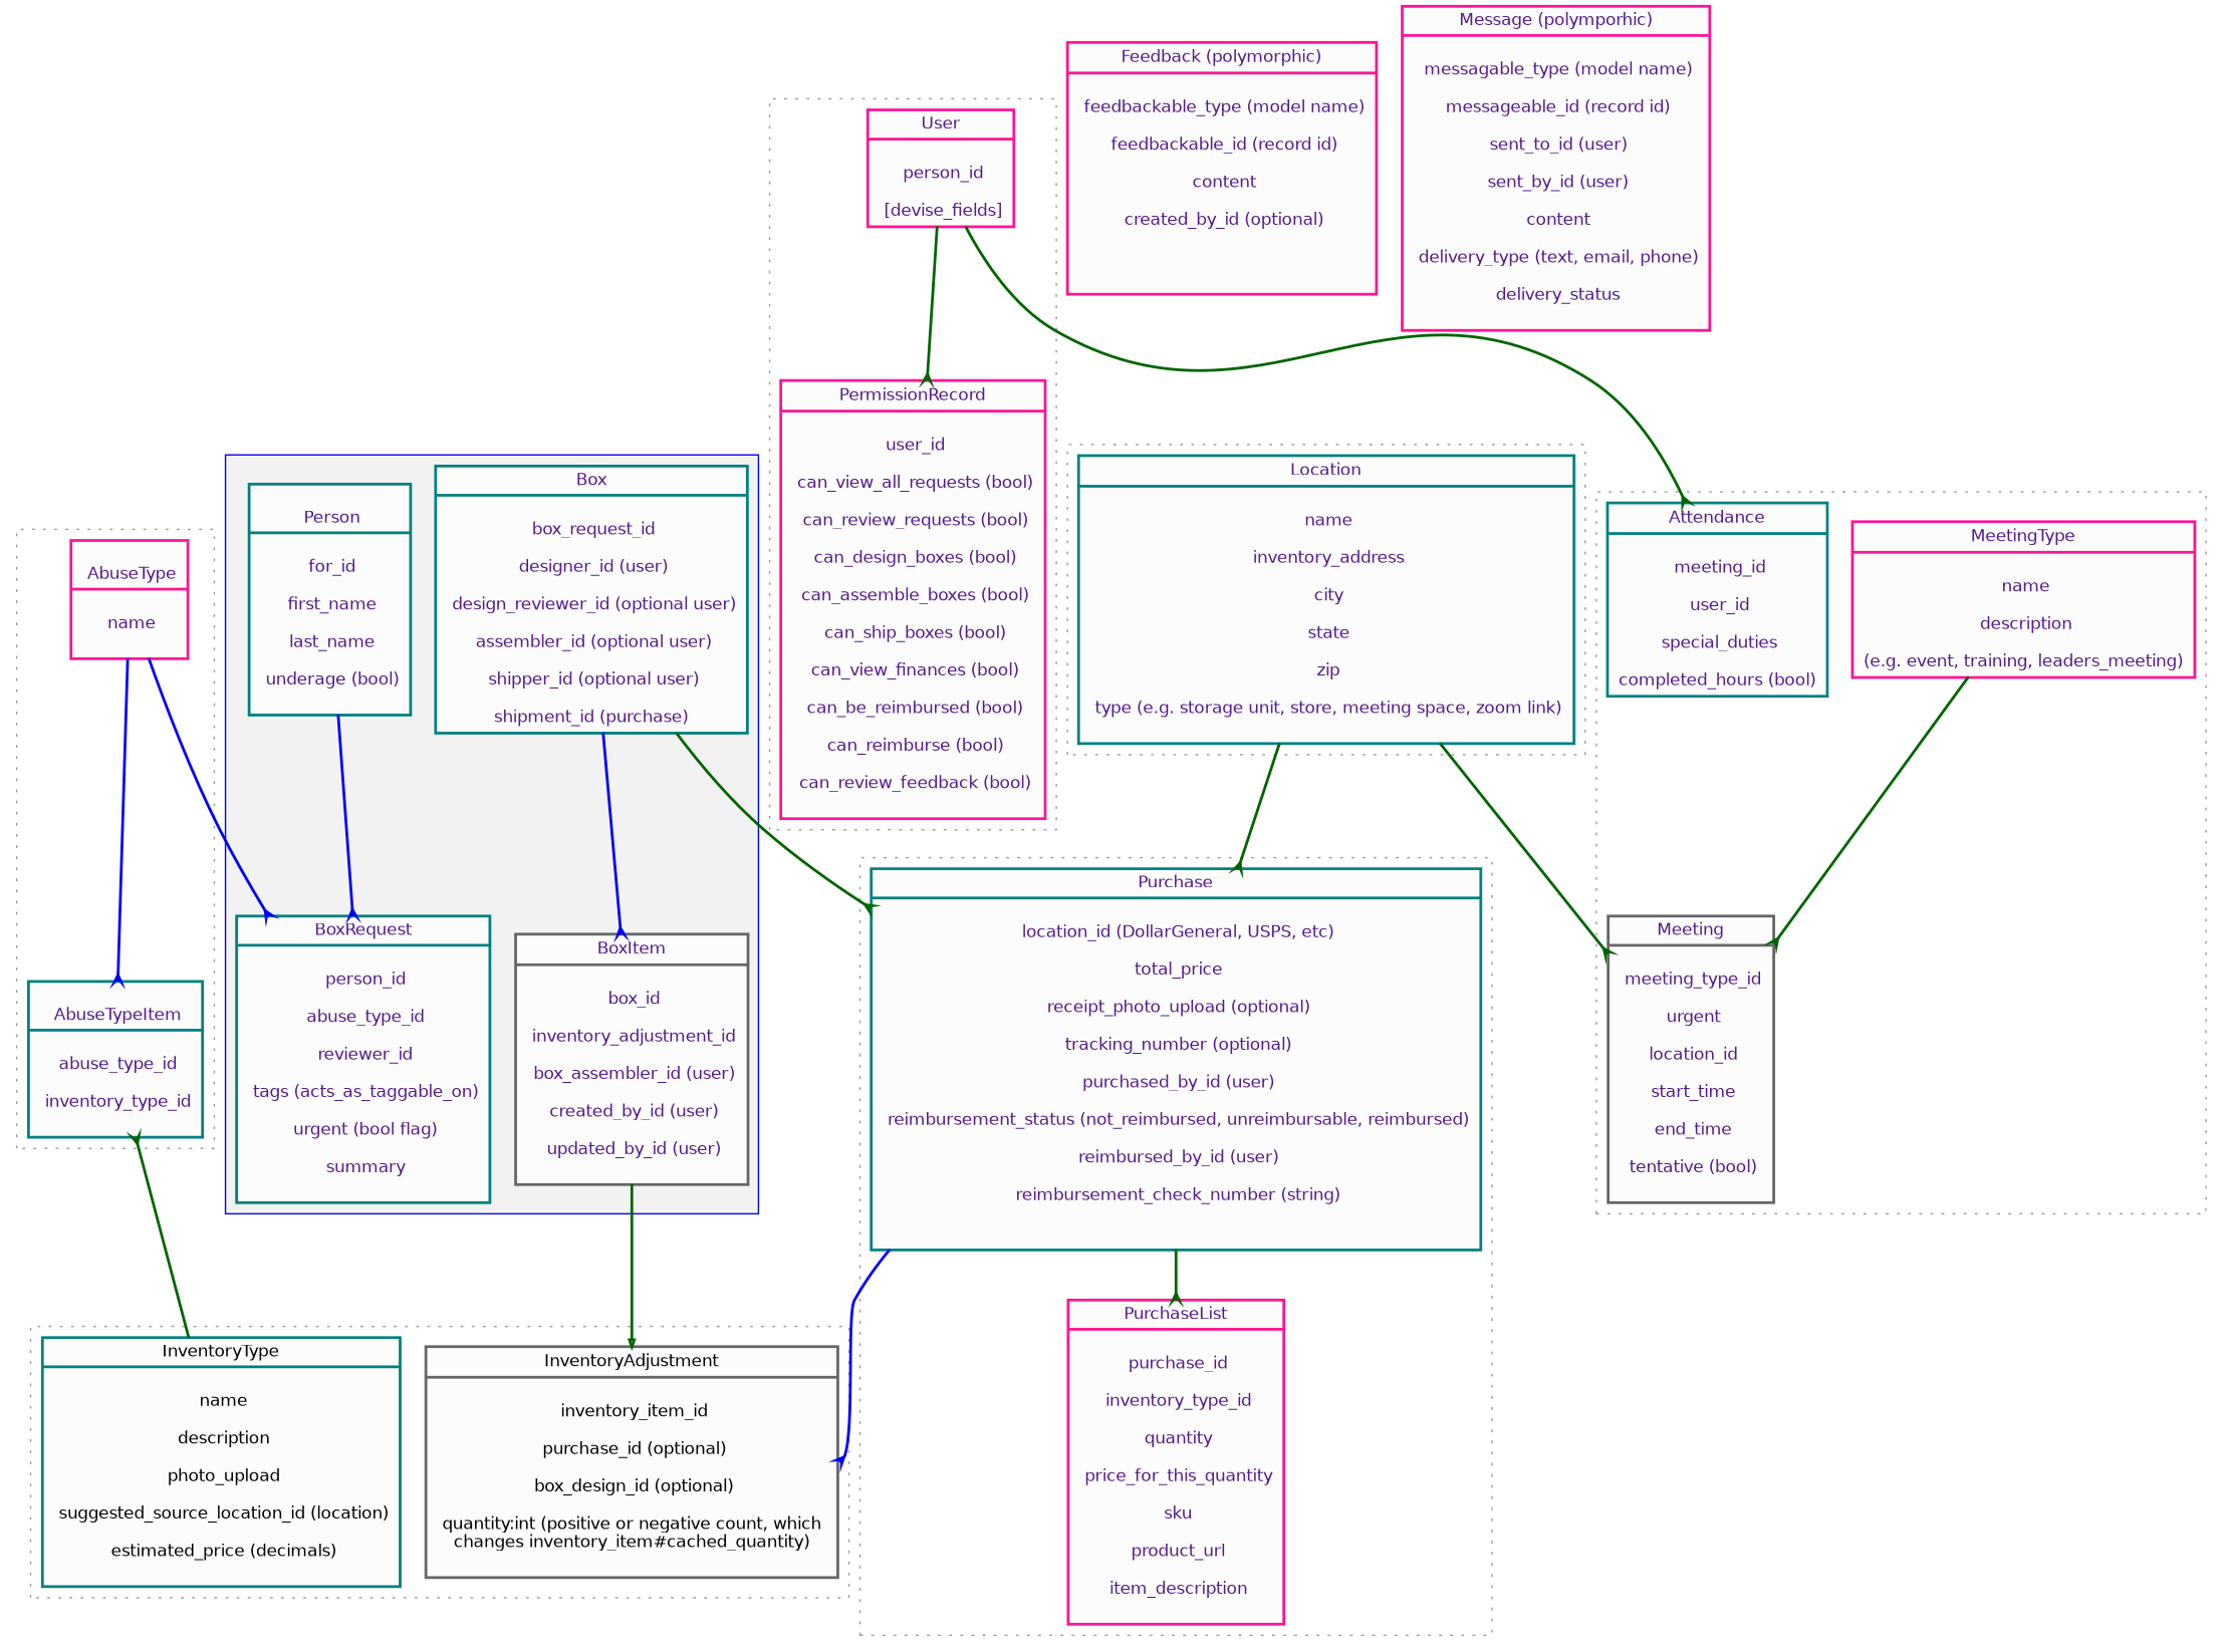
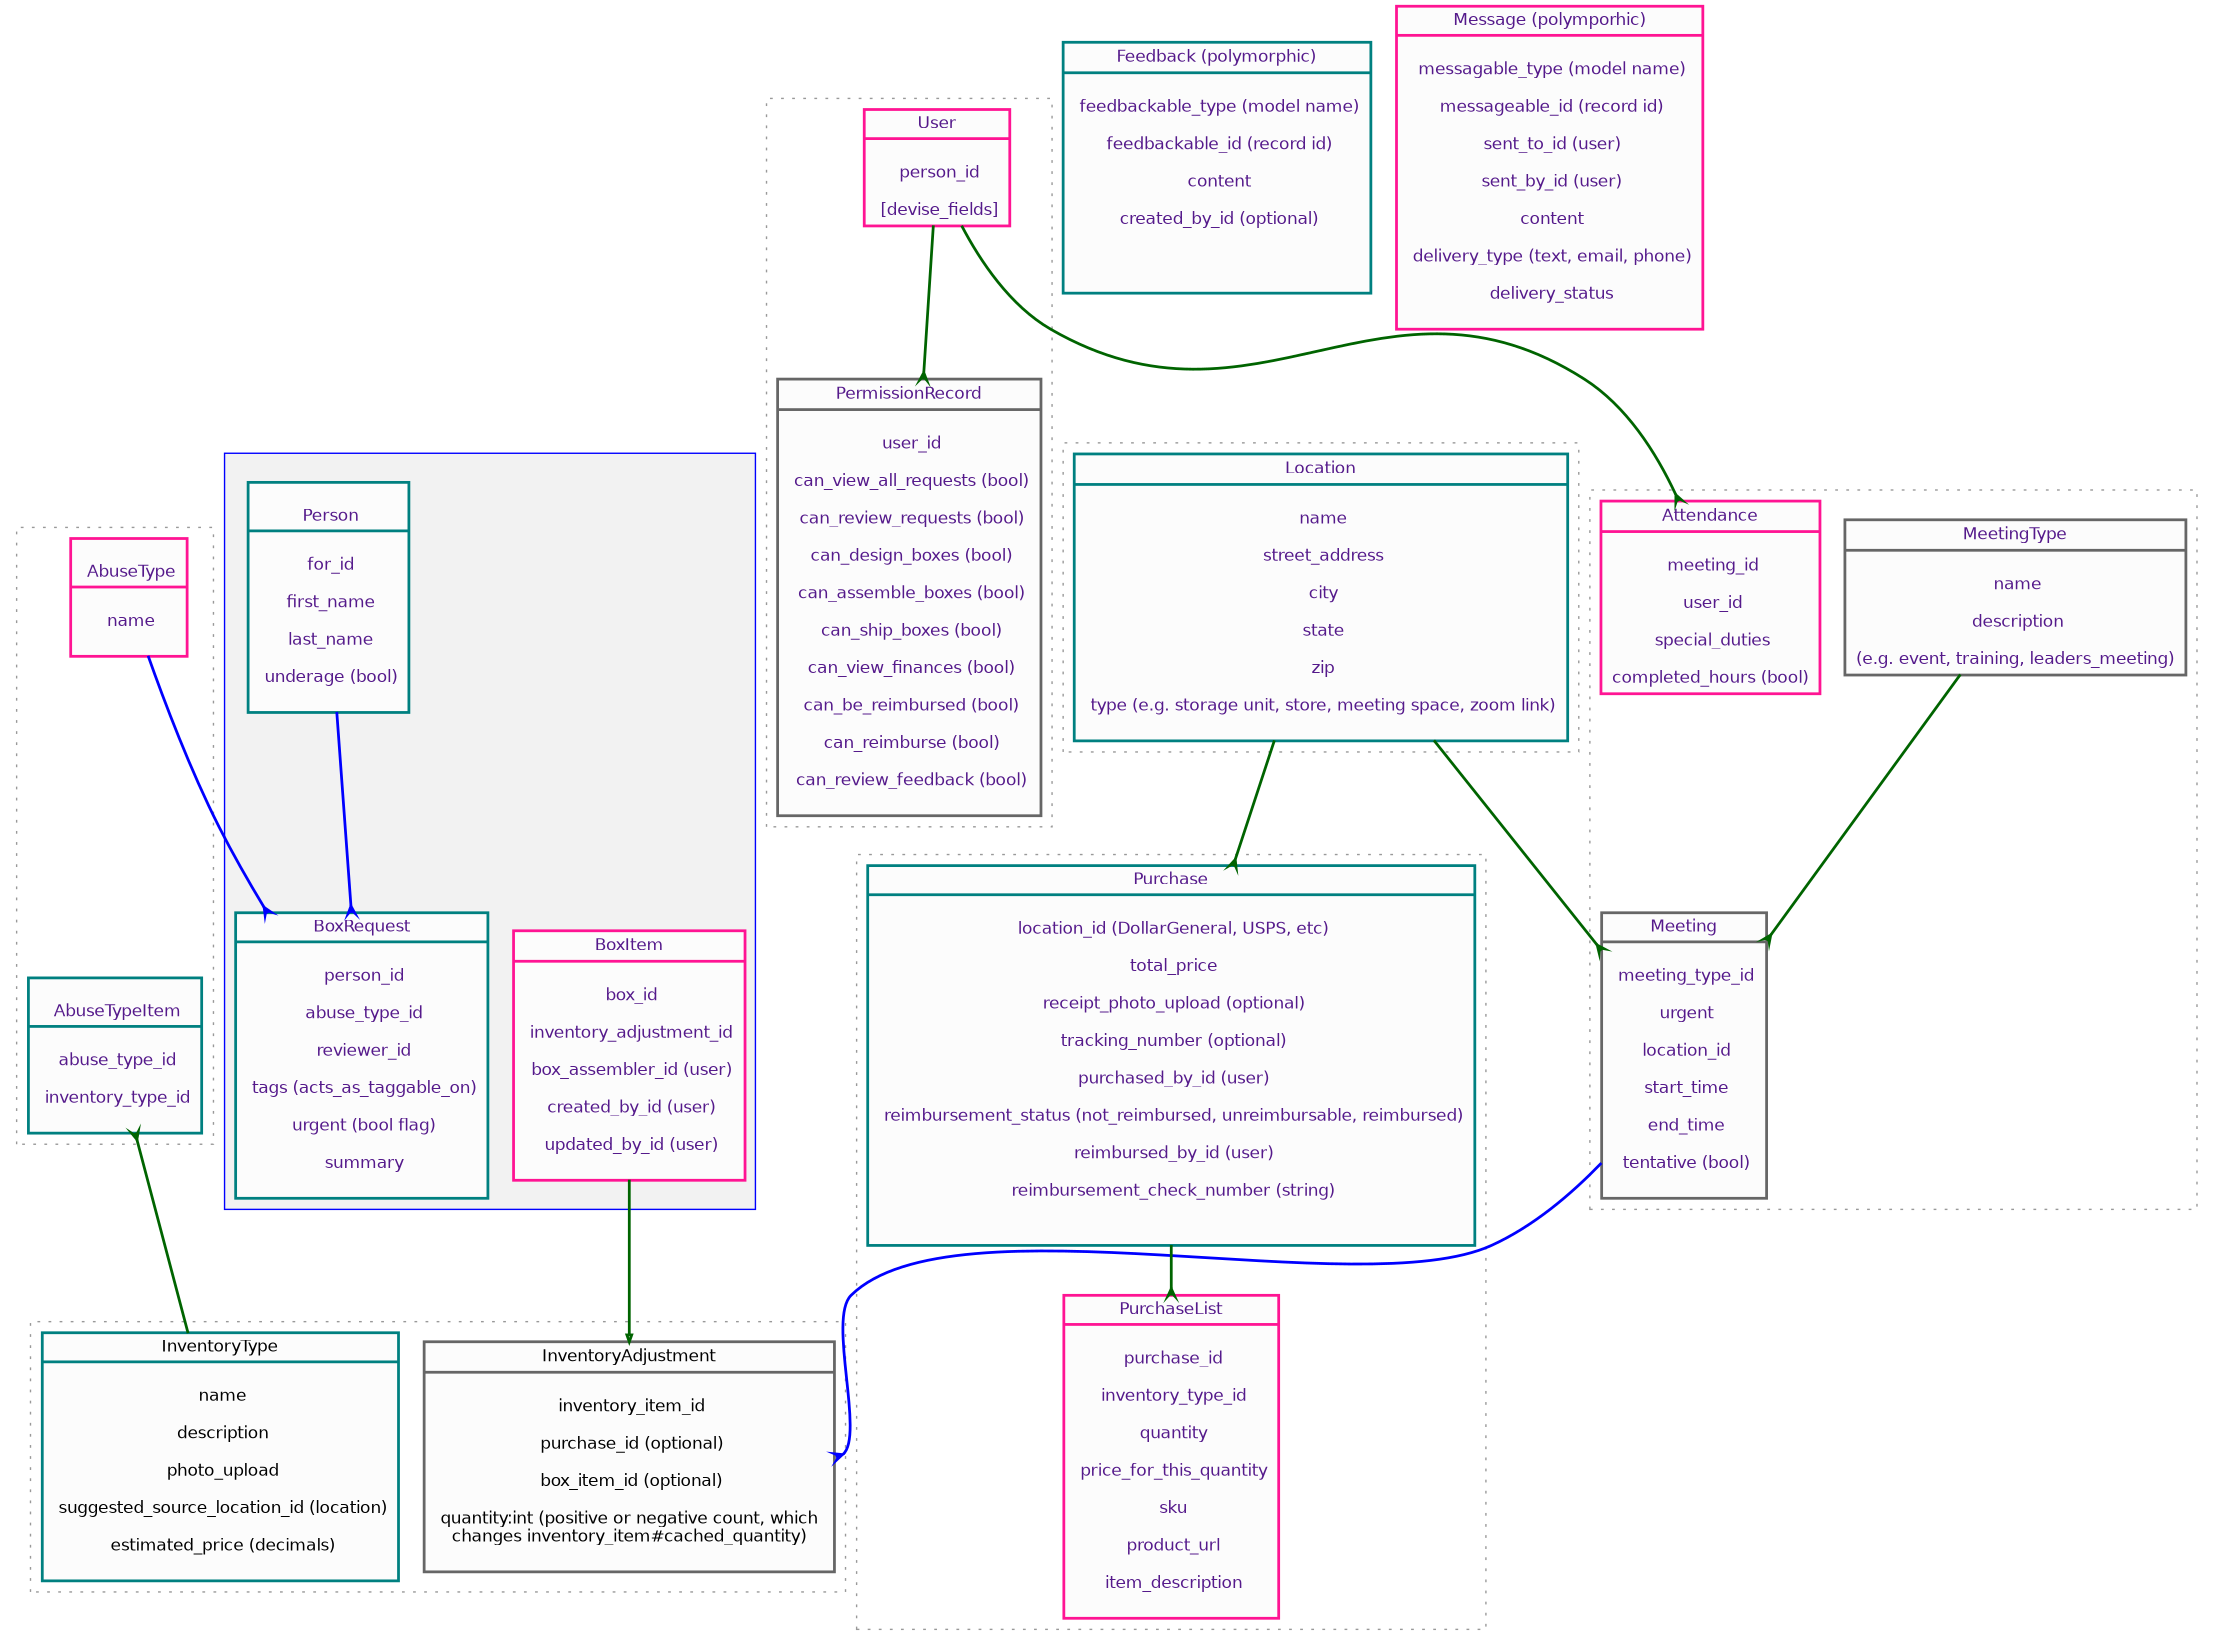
  digraph {
    color=grey60
    compound=true
    fillcolor=grey95
    fontcolor=grey10
    fontname=helvetica
    fontsize=14
    splines=true
    style=filled
    node [color=teal fillcolor=grey99 fontcolor=purple4 fontname=helvetica fontsize=12 penwidth=2 shape=record style=filled]
    edge [arrowhead=crow arrowsize=0.5 color=darkgreen fontcolor=black fontname=helvetica penwidth=2]
    n1 [color=deeppink label="{\n    AbuseType|\n      name\n\n  }"]
    n2 [label="{\n    AbuseTypeItem|\n      abuse_type_id\n\n      inventory_type_id\n\n  }"]
    n3 [fontcolor=black label="{InventoryType|\n  name\n\n  description\n\n  photo_upload\n\n  suggested_source_location_id (location)\n\n  estimated_price (decimals)\n\n  }"]
-   n4 [color=gray40 fontcolor=black label="{InventoryAdjustment|\n  inventory_item_id\n\n  purchase_id (optional)\n\n  box_design_id (optional)\n\n  quantity:int (positive or negative count, which \nchanges inventory_item#cached_quantity)\n\n  }"]
+   n4 [color=gray40 fontcolor=black label="{InventoryAdjustment|\n  inventory_item_id\n\n  purchase_id (optional)\n\n  box_item_id (optional)\n\n  quantity:int (positive or negative count, which \nchanges inventory_item#cached_quantity)\n\n  }"]
    n5 [label="{\n    Person|\n      for_id\n\n      first_name\n\n      last_name\n\n      underage (bool)\n\n  }"]
    n6 [label="{BoxRequest|\n  person_id\n\n  abuse_type_id\n\n  reviewer_id\n\n  tags (acts_as_taggable_on)\n\n  urgent (bool flag)\n\n  summary\n\n  }"]
-   n7 [label="{Box|\n  box_request_id\n\n  designer_id (user)\n\n  design_reviewer_id (optional user)\n\n  assembler_id (optional user)\n\n  shipper_id (optional user)\n\nshipment_id (purchase)\n  }"]
-   n8 [color=gray40 label="{BoxItem|\n  box_id\n\n  inventory_adjustment_id\n\n  box_assembler_id (user)\n\n  created_by_id (user)\n\n  updated_by_id (user)\n\n  }"]
-   n9 [color=deeppink label="{MeetingType|\n  name\n\n  description\n\n(e.g. event, training, leaders_meeting)\n  }"]
+   n8 [color=deeppink label="{BoxItem|\n  box_id\n\n  inventory_adjustment_id\n\n  box_assembler_id (user)\n\n  created_by_id (user)\n\n  updated_by_id (user)\n\n  }"]
+   n9 [color=gray40 label="{MeetingType|\n  name\n\n  description\n\n(e.g. event, training, leaders_meeting)\n  }"]
    n10 [color=gray40 label="{Meeting|\n  meeting_type_id\n\n  urgent\n\n  location_id\n\n  start_time\n\n  end_time\n\n  tentative (bool)\n\n  }"]
-   n11 [label="{Attendance|\n  meeting_id\n\n  user_id\n\n  special_duties\n\ncompleted_hours (bool)\n  }"]
+   n11 [color=deeppink label="{Attendance|\n  meeting_id\n\n  user_id\n\n  special_duties\n\ncompleted_hours (bool)\n  }"]
    n12 [color=deeppink label="{User|\n  person_id\n\n  [devise_fields]\n  }"]
-   n13 [color=deeppink label="{PermissionRecord|\n  user_id\n\n  can_view_all_requests (bool)\n\n  can_review_requests (bool)\n\n  can_design_boxes (bool)\n\n  can_assemble_boxes (bool)\n\n  can_ship_boxes (bool)\n\n  can_view_finances (bool)\n\n  can_be_reimbursed (bool)\n\n  can_reimburse (bool)\n\n  can_review_feedback (bool)\n\n  }"]
+   n13 [color=gray40 label="{PermissionRecord|\n  user_id\n\n  can_view_all_requests (bool)\n\n  can_review_requests (bool)\n\n  can_design_boxes (bool)\n\n  can_assemble_boxes (bool)\n\n  can_ship_boxes (bool)\n\n  can_view_finances (bool)\n\n  can_be_reimbursed (bool)\n\n  can_reimburse (bool)\n\n  can_review_feedback (bool)\n\n  }"]
    n14 [label="{Purchase|\n  location_id (DollarGeneral, USPS, etc)\n\n  total_price\n\n  receipt_photo_upload (optional)\n\n  tracking_number (optional)\n\n  purchased_by_id (user)\n\n  reimbursement_status (not_reimbursed, unreimbursable, reimbursed)\n\n  reimbursed_by_id (user)\n\n  reimbursement_check_number (string)\n\n\n  }"]
    n15 [color=deeppink label="{PurchaseList|\n  purchase_id\n\n  inventory_type_id\n\n  quantity\n\n  price_for_this_quantity\n\n  sku\n\n  product_url\n\n  item_description\n\n  }"]
-   n16 [label="{Location|\n  name\n\n  inventory_address\n\n  city\n\n  state\n\n  zip\n\n  type (e.g. storage unit, store, meeting space, zoom link)\n\n  }"]
-   n17 [color=deeppink label="{Feedback (polymorphic)|\n    feedbackable_type (model name)\n\n    feedbackable_id (record id)\n\n    content\n\n    created_by_id (optional)\n\n\n\n}"]
+   n16 [label="{Location|\n  name\n\n  street_address\n\n  city\n\n  state\n\n  zip\n\n  type (e.g. storage unit, store, meeting space, zoom link)\n\n  }"]
+   n17 [label="{Feedback (polymorphic)|\n    feedbackable_type (model name)\n\n    feedbackable_id (record id)\n\n    content\n\n    created_by_id (optional)\n\n\n\n}"]
    n18 [color=deeppink label="{Message (polymporhic)|\n  messagable_type (model name)\n\n  messageable_id (record id)\n\n  sent_to_id (user)\n\n  sent_by_id (user)\n\n  content\n\n  delivery_type (text, email, phone)\n\n  delivery_status\n\n  }"]
    subgraph cluster_1 {
      style=dotted
      n1
      n2
    }
    subgraph cluster_2 {
      style=dotted
      n3
      n4
    }
    subgraph cluster_3 {
      color=blue
      n5
      n6
-     n7
      n8
    }
    subgraph cluster_4 {
      style=dotted
      n9
      n10
      n11
    }
    subgraph cluster_5 {
      style=dotted
      n12
      n13
    }
    subgraph cluster_6 {
      style=dotted
      n14
      n15
    }
    subgraph cluster_7 {
      style=dotted
      n16
    }
-   n1 -> n2 [color=blue]
    n1 -> n6 [color=blue]
    n3 -> n2
    n5 -> n6 [color=blue]
-   n7 -> n8 [color=blue]
-   n7 -> n14
    n8 -> n4 [arrowhead=one]
    n9 -> n10
    n12 -> n11
    n12 -> n13
-   n14 -> n4 [color=blue headport=e]
+   n10 -> n4 [color=blue headport=e]
    n14 -> n15
    n16 -> n10
    n16 -> n14
  }
